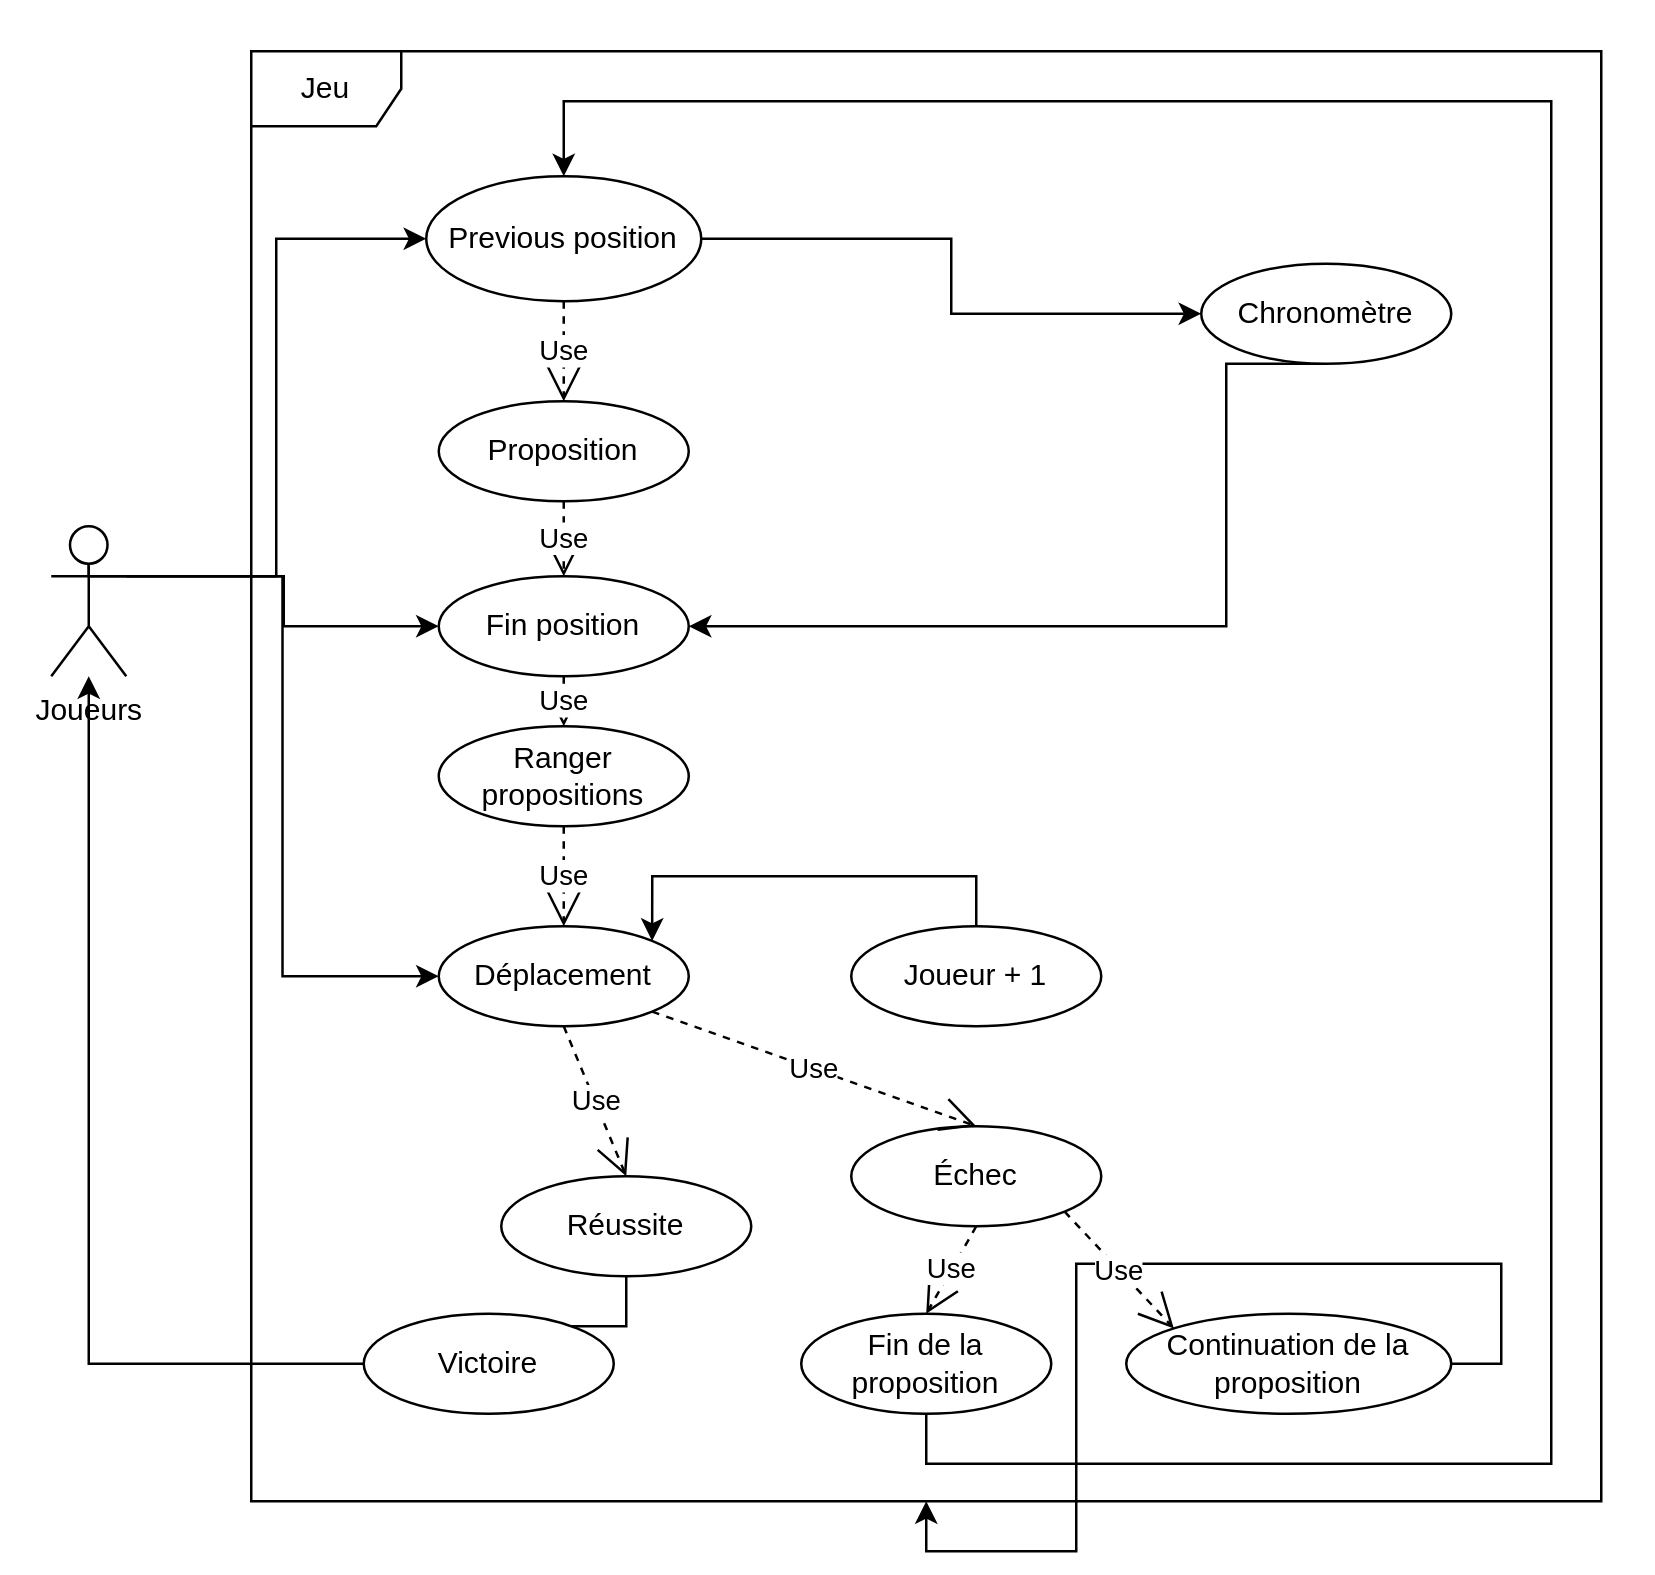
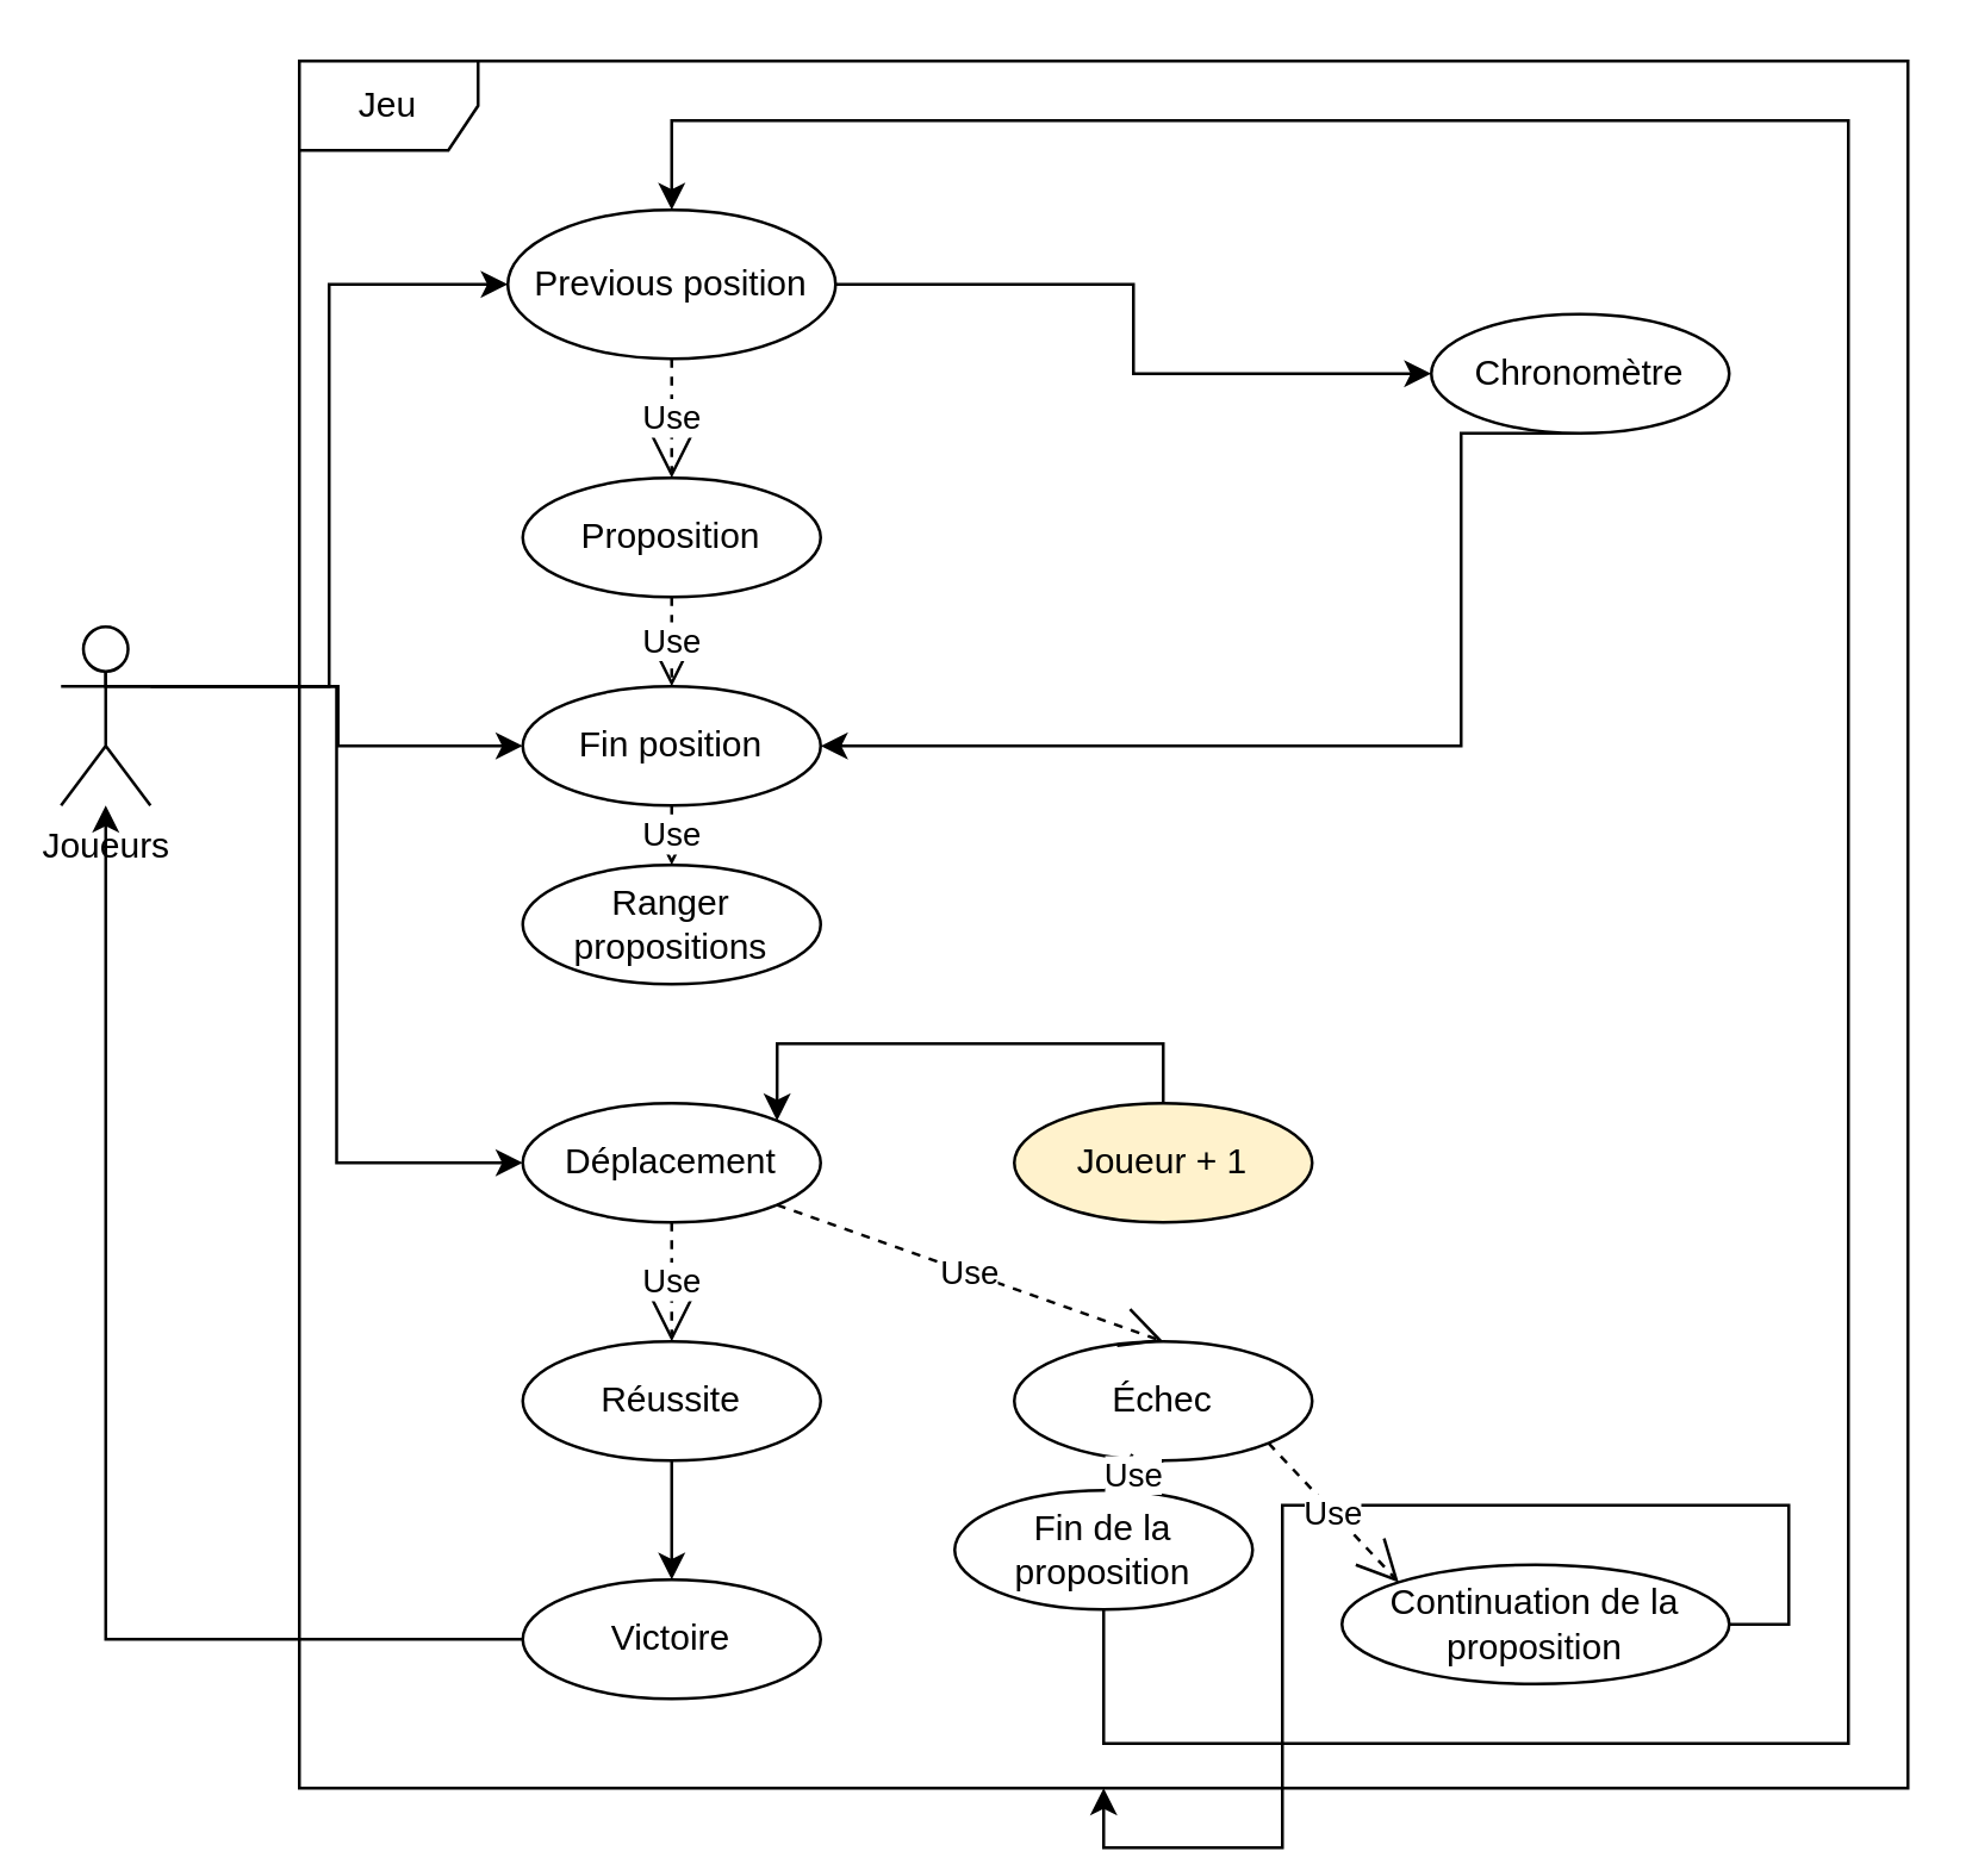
  <mxCell id="0" />
  <mxCell id="1" parent="0" />
  <mxCell id="2" style="edgeStyle=orthogonalEdgeStyle;rounded=0;orthogonalLoop=1;jettySize=auto;html=1;exitX=1;exitY=0.333;exitDx=0;exitDy=0;exitPerimeter=0;entryX=0;entryY=0.5;entryDx=0;entryDy=0;" edge="1" parent="1" source="5" target="14"><mxGeometry relative="1" as="geometry" /></mxCell>
  <mxCell id="3" style="edgeStyle=orthogonalEdgeStyle;rounded=0;orthogonalLoop=1;jettySize=auto;html=1;exitX=1;exitY=0.333;exitDx=0;exitDy=0;exitPerimeter=0;entryX=0;entryY=0.5;entryDx=0;entryDy=0;" edge="1" parent="1" source="5" target="7"><mxGeometry relative="1" as="geometry"><Array as="points"><mxPoint x="110" y="230" /><mxPoint x="110" y="95" /></Array></mxGeometry></mxCell>
  <mxCell id="4" style="edgeStyle=orthogonalEdgeStyle;rounded=0;orthogonalLoop=1;jettySize=auto;html=1;exitX=0.5;exitY=0;exitDx=0;exitDy=0;exitPerimeter=0;" edge="1" parent="1" source="5" target="10"><mxGeometry relative="1" as="geometry"><Array as="points"><mxPoint x="35" y="230" /><mxPoint x="113" y="230" /><mxPoint x="113" y="250" /></Array></mxGeometry></mxCell>
  <mxCell id="5" value="Joueurs" style="shape=umlActor;verticalLabelPosition=bottom;verticalAlign=top;html=1;" vertex="1" parent="1"><mxGeometry x="20" y="210" width="30" height="60" as="geometry" /></mxCell>
  <mxCell id="6" style="edgeStyle=orthogonalEdgeStyle;rounded=0;orthogonalLoop=1;jettySize=auto;html=1;exitX=1;exitY=0.5;exitDx=0;exitDy=0;entryX=0;entryY=0.5;entryDx=0;entryDy=0;" edge="1" parent="1" source="7" target="12"><mxGeometry relative="1" as="geometry" /></mxCell>
  <mxCell id="7" value="Previous position" style="ellipse;whiteSpace=wrap;html=1;" vertex="1" parent="1"><mxGeometry x="170" y="70" width="110" height="50" as="geometry" /></mxCell>
  <mxCell id="8" value="Jeu" style="shape=umlFrame;whiteSpace=wrap;html=1;pointerEvents=0;" vertex="1" parent="1"><mxGeometry x="100" y="20" width="540" height="580" as="geometry" /></mxCell>
  <mxCell id="9" value="Proposition" style="ellipse;whiteSpace=wrap;html=1;" vertex="1" parent="1"><mxGeometry x="175" y="160" width="100" height="40" as="geometry" /></mxCell>
  <mxCell id="10" value="Fin position" style="ellipse;whiteSpace=wrap;html=1;" vertex="1" parent="1"><mxGeometry x="175" y="230" width="100" height="40" as="geometry" /></mxCell>
  <mxCell id="11" style="edgeStyle=orthogonalEdgeStyle;rounded=0;orthogonalLoop=1;jettySize=auto;html=1;exitX=0.5;exitY=1;exitDx=0;exitDy=0;entryX=1;entryY=0.5;entryDx=0;entryDy=0;" edge="1" parent="1" source="12" target="10"><mxGeometry relative="1" as="geometry"><Array as="points"><mxPoint x="490" y="250" /></Array></mxGeometry></mxCell>
  <mxCell id="12" value="Chronomètre" style="ellipse;whiteSpace=wrap;html=1;" vertex="1" parent="1"><mxGeometry x="480" y="105" width="100" height="40" as="geometry" /></mxCell>
  <mxCell id="13" value="Ranger propositions" style="ellipse;whiteSpace=wrap;html=1;" vertex="1" parent="1"><mxGeometry x="175" y="290" width="100" height="40" as="geometry" /></mxCell>
  <mxCell id="14" value="Déplacement" style="ellipse;whiteSpace=wrap;html=1;" vertex="1" parent="1"><mxGeometry x="175" y="370" width="100" height="40" as="geometry" /></mxCell>
  <mxCell id="15" style="edgeStyle=orthogonalEdgeStyle;rounded=0;orthogonalLoop=1;jettySize=auto;html=1;exitX=0.5;exitY=1;exitDx=0;exitDy=0;" edge="1" parent="1" source="16" target="19"><mxGeometry relative="1" as="geometry" /></mxCell>
- <mxCell id="16" value="Réussite" style="ellipse;whiteSpace=wrap;html=1;" vertex="1" parent="1"><mxGeometry x="200" y="470" width="100" height="40" as="geometry" /></mxCell>
+ <mxCell id="16" value="Réussite" style="ellipse;whiteSpace=wrap;html=1;" vertex="1" parent="1"><mxGeometry x="175" y="450" width="100" height="40" as="geometry" /></mxCell>
  <mxCell id="17" value="Échec" style="ellipse;whiteSpace=wrap;html=1;" vertex="1" parent="1"><mxGeometry x="340" y="450" width="100" height="40" as="geometry" /></mxCell>
  <mxCell id="18" style="edgeStyle=orthogonalEdgeStyle;rounded=0;orthogonalLoop=1;jettySize=auto;html=1;exitX=0;exitY=0.5;exitDx=0;exitDy=0;" edge="1" parent="1" source="19" target="5"><mxGeometry relative="1" as="geometry" /></mxCell>
- <mxCell id="19" value="Victoire" style="ellipse;whiteSpace=wrap;html=1;" vertex="1" parent="1"><mxGeometry x="145" y="525" width="100" height="40" as="geometry" /></mxCell>
+ <mxCell id="19" value="Victoire" style="ellipse;whiteSpace=wrap;html=1;" vertex="1" parent="1"><mxGeometry x="175" y="530" width="100" height="40" as="geometry" /></mxCell>
  <mxCell id="20" style="edgeStyle=orthogonalEdgeStyle;rounded=0;orthogonalLoop=1;jettySize=auto;html=1;exitX=0.5;exitY=1;exitDx=0;exitDy=0;entryX=0.5;entryY=0;entryDx=0;entryDy=0;" edge="1" parent="1" source="21" target="7"><mxGeometry relative="1" as="geometry"><Array as="points"><mxPoint x="370" y="585" /><mxPoint x="620" y="585" /><mxPoint x="620" y="40" /><mxPoint x="225" y="40" /></Array></mxGeometry></mxCell>
- <mxCell id="21" value="Fin de la proposition" style="ellipse;whiteSpace=wrap;html=1;" vertex="1" parent="1"><mxGeometry x="320" y="525" width="100" height="40" as="geometry" /></mxCell>
+ <mxCell id="21" value="Fin de la proposition" style="ellipse;whiteSpace=wrap;html=1;" vertex="1" parent="1"><mxGeometry x="320" y="500" width="100" height="40" as="geometry" /></mxCell>
  <mxCell id="22" style="edgeStyle=orthogonalEdgeStyle;rounded=0;orthogonalLoop=1;jettySize=auto;html=1;exitX=1;exitY=0.5;exitDx=0;exitDy=0;" edge="1" parent="1" source="23" target="8"><mxGeometry relative="1" as="geometry" /></mxCell>
  <mxCell id="23" value="Continuation de la proposition" style="ellipse;whiteSpace=wrap;html=1;" vertex="1" parent="1"><mxGeometry x="450" y="525" width="130" height="40" as="geometry" /></mxCell>
  <mxCell id="24" style="edgeStyle=orthogonalEdgeStyle;rounded=0;orthogonalLoop=1;jettySize=auto;html=1;exitX=0.5;exitY=0;exitDx=0;exitDy=0;entryX=1;entryY=0;entryDx=0;entryDy=0;" edge="1" parent="1" source="25" target="14"><mxGeometry relative="1" as="geometry"><Array as="points"><mxPoint x="390" y="350" /><mxPoint x="260" y="350" /></Array></mxGeometry></mxCell>
- <mxCell id="25" value="Joueur + 1" style="ellipse;whiteSpace=wrap;html=1;" vertex="1" parent="1"><mxGeometry x="340" y="370" width="100" height="40" as="geometry" /></mxCell>
+ <mxCell id="25" value="Joueur + 1" style="ellipse;whiteSpace=wrap;html=1;fillColor=#fff2cc;" vertex="1" parent="1"><mxGeometry x="340" y="370" width="100" height="40" as="geometry" /></mxCell>
  <mxCell id="26" value="Use" style="endArrow=open;endSize=12;dashed=1;html=1;rounded=0;exitX=0.5;exitY=1;exitDx=0;exitDy=0;entryX=0.5;entryY=0;entryDx=0;entryDy=0;" edge="1" parent="1" source="7" target="9"><mxGeometry width="160" relative="1" as="geometry"><mxPoint x="250" y="330" as="sourcePoint" /><mxPoint x="410" y="330" as="targetPoint" /></mxGeometry></mxCell>
  <mxCell id="27" value="Use" style="endArrow=open;endSize=12;dashed=1;html=1;rounded=0;exitX=0.5;exitY=1;exitDx=0;exitDy=0;entryX=0.5;entryY=0;entryDx=0;entryDy=0;" edge="1" parent="1" source="9" target="10"><mxGeometry width="160" relative="1" as="geometry"><mxPoint x="235" y="130" as="sourcePoint" /><mxPoint x="235" y="170" as="targetPoint" /><Array as="points" /></mxGeometry></mxCell>
  <mxCell id="28" value="Use" style="endArrow=open;endSize=12;dashed=1;html=1;rounded=0;exitX=0.5;exitY=1;exitDx=0;exitDy=0;" edge="1" parent="1" source="10" target="13"><mxGeometry width="160" relative="1" as="geometry"><mxPoint x="245" y="140" as="sourcePoint" /><mxPoint x="245" y="180" as="targetPoint" /></mxGeometry></mxCell>
- <mxCell id="29" value="Use" style="endArrow=open;endSize=12;dashed=1;html=1;rounded=0;exitX=0.5;exitY=1;exitDx=0;exitDy=0;entryX=0.5;entryY=0;entryDx=0;entryDy=0;" edge="1" parent="1" source="13" target="14"><mxGeometry width="160" relative="1" as="geometry"><mxPoint x="280" y="330" as="sourcePoint" /><mxPoint x="440" y="330" as="targetPoint" /></mxGeometry></mxCell>
  <mxCell id="30" value="Use" style="endArrow=open;endSize=12;dashed=1;html=1;rounded=0;exitX=0.5;exitY=1;exitDx=0;exitDy=0;entryX=0.5;entryY=0;entryDx=0;entryDy=0;" edge="1" parent="1" source="14" target="16"><mxGeometry width="160" relative="1" as="geometry"><mxPoint x="280" y="330" as="sourcePoint" /><mxPoint x="440" y="330" as="targetPoint" /></mxGeometry></mxCell>
  <mxCell id="31" value="Use" style="endArrow=open;endSize=12;dashed=1;html=1;rounded=0;exitX=1;exitY=1;exitDx=0;exitDy=0;entryX=0.5;entryY=0;entryDx=0;entryDy=0;" edge="1" parent="1" source="14" target="17"><mxGeometry width="160" relative="1" as="geometry"><mxPoint x="280" y="330" as="sourcePoint" /><mxPoint x="440" y="330" as="targetPoint" /></mxGeometry></mxCell>
  <mxCell id="32" value="Use" style="endArrow=open;endSize=12;dashed=1;html=1;rounded=0;exitX=0.5;exitY=1;exitDx=0;exitDy=0;entryX=0.5;entryY=0;entryDx=0;entryDy=0;" edge="1" parent="1" source="17" target="21"><mxGeometry width="160" relative="1" as="geometry"><mxPoint x="280" y="330" as="sourcePoint" /><mxPoint x="440" y="330" as="targetPoint" /></mxGeometry></mxCell>
  <mxCell id="33" value="Use" style="endArrow=open;endSize=12;dashed=1;html=1;rounded=0;exitX=1;exitY=1;exitDx=0;exitDy=0;entryX=0;entryY=0;entryDx=0;entryDy=0;" edge="1" parent="1" source="17" target="23"><mxGeometry width="160" relative="1" as="geometry"><mxPoint x="280" y="330" as="sourcePoint" /><mxPoint x="440" y="330" as="targetPoint" /></mxGeometry></mxCell>
